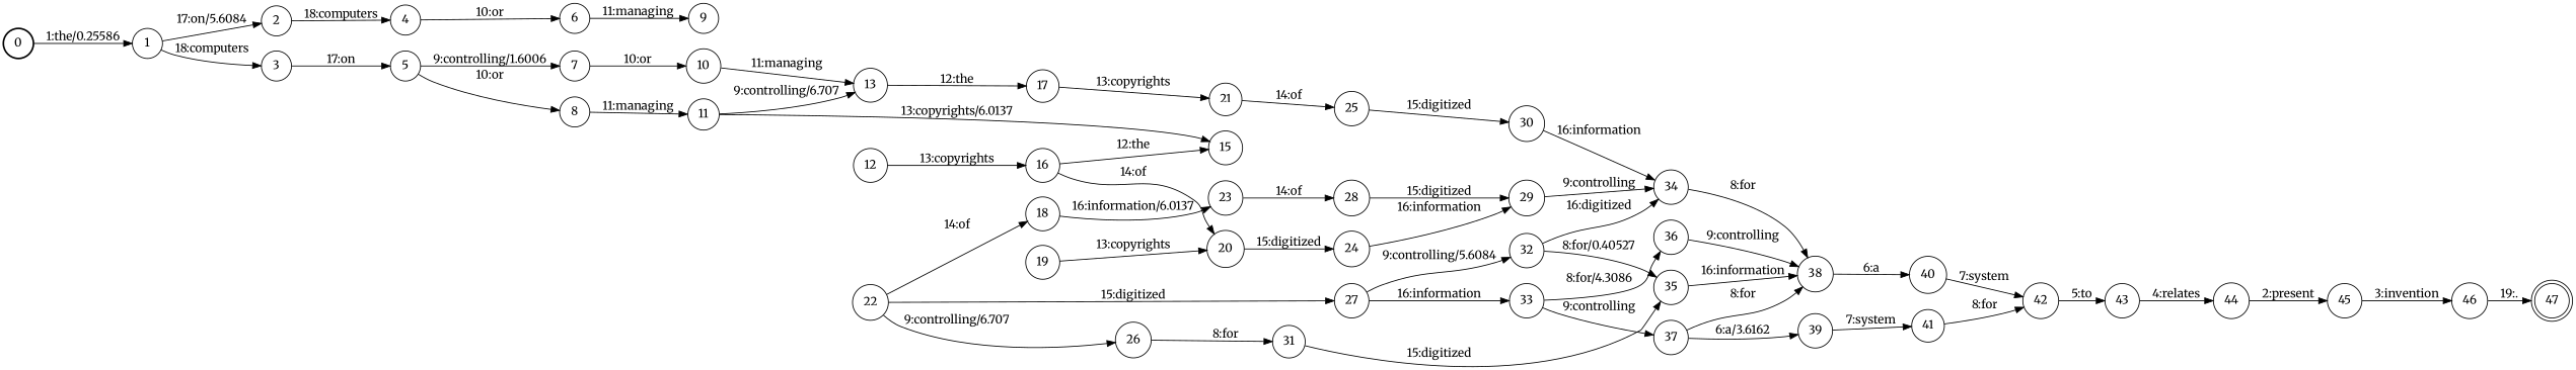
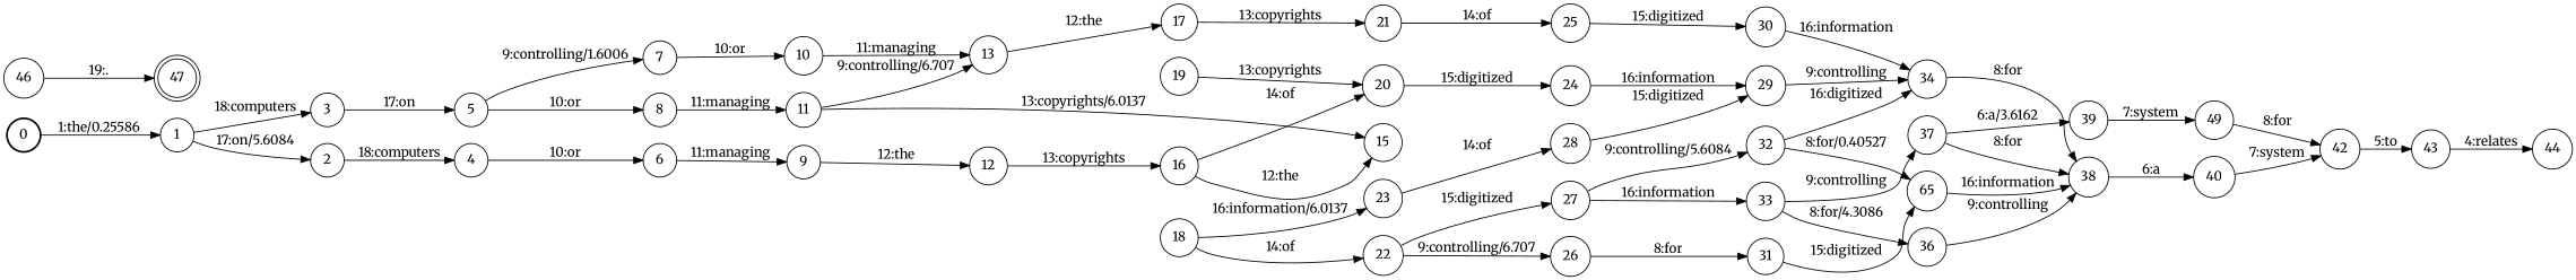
  digraph {
    fontname=Merriweather
    nodesep=0.25
    rankdir=LR
    ranksep=0.4
    node [fontname=Merriweather fontsize=14 shape=circle style=solid]
    edge [fontname=Merriweather fontsize=14]
    n1 [label=0 style=bold]
    n2 [label=1]
    n3 [label=2]
    n4 [label=3]
    n5 [label=4]
    n6 [label=5]
    n7 [label=6]
    n8 [label=7]
    n9 [label=8]
    n10 [label=9]
    n11 [label=10]
    n12 [label=11]
    n13 [label=12]
    n14 [label=13]
    n15 [label=15]
    n16 [label=16]
    n17 [label=17]
    n18 [label=20]
    n19 [label=21]
    n20 [label=18]
    n21 [label=22]
    n22 [label=23]
    n23 [label=19]
    n24 [label=24]
    n25 [label=25]
    n26 [label=26]
    n27 [label=27]
    n28 [label=28]
    n29 [label=29]
    n30 [label=30]
    n31 [label=31]
    n32 [label=32]
    n33 [label=33]
    n34 [label=34]
-   n35 [label=35]
+   n35 [label=65]
    n36 [label=36]
    n37 [label=37]
    n38 [label=38]
    n39 [label=39]
    n40 [label=40]
-   n41 [label=41]
+   n41 [label=49]
    n42 [label=42]
    n43 [label=43]
    n44 [label=44]
-   n45 [label=45]
    n46 [label=46]
    n47 [label=47 shape=doublecircle]
    n1 -> n2 [label="1:the/0.25586"]
    n2 -> n3 [label="17:on/5.6084"]
    n2 -> n4 [label="18:computers"]
    n3 -> n5 [label="18:computers"]
    n4 -> n6 [label="17:on"]
    n5 -> n7 [label="10:or"]
    n6 -> n8 [label="9:controlling/1.6006"]
    n6 -> n9 [label="10:or"]
    n7 -> n10 [label="11:managing"]
    n8 -> n11 [label="10:or"]
    n9 -> n12 [label="11:managing"]
+   n10 -> n13 [label="12:the"]
    n11 -> n14 [label="11:managing"]
    n12 -> n14 [label="9:controlling/6.707"]
    n12 -> n15 [label="13:copyrights/6.0137"]
    n13 -> n16 [label="13:copyrights"]
    n14 -> n17 [label="12:the"]
    n16 -> n15 [label="12:the"]
    n16 -> n18 [label="14:of"]
    n17 -> n19 [label="13:copyrights"]
    n18 -> n24 [label="15:digitized"]
    n19 -> n25 [label="14:of"]
-   n21 -> n20 [label="14:of"]
+   n20 -> n21 [label="14:of"]
    n20 -> n22 [label="16:information/6.0137"]
    n21 -> n26 [label="9:controlling/6.707"]
    n21 -> n27 [label="15:digitized"]
    n22 -> n28 [label="14:of"]
    n23 -> n18 [label="13:copyrights"]
    n24 -> n29 [label="16:information"]
    n25 -> n30 [label="15:digitized"]
    n26 -> n31 [label="8:for"]
    n27 -> n32 [label="9:controlling/5.6084"]
    n27 -> n33 [label="16:information"]
    n28 -> n29 [label="15:digitized"]
    n29 -> n34 [label="9:controlling"]
    n30 -> n34 [label="16:information"]
    n31 -> n35 [label="15:digitized"]
    n32 -> n34 [label="16:digitized"]
    n32 -> n35 [label="8:for/0.40527"]
    n33 -> n36 [label="8:for/4.3086"]
    n33 -> n37 [label="9:controlling"]
    n34 -> n38 [label="8:for"]
    n35 -> n38 [label="16:information"]
    n36 -> n38 [label="9:controlling"]
    n37 -> n38 [label="8:for"]
    n37 -> n39 [label="6:a/3.6162"]
    n38 -> n40 [label="6:a"]
    n39 -> n41 [label="7:system"]
    n40 -> n42 [label="7:system"]
    n41 -> n42 [label="8:for"]
    n42 -> n43 [label="5:to"]
    n43 -> n44 [label="4:relates"]
-   n44 -> n45 [label="2:present"]
-   n45 -> n46 [label="3:invention"]
    n46 -> n47 [label="19:."]
  }
